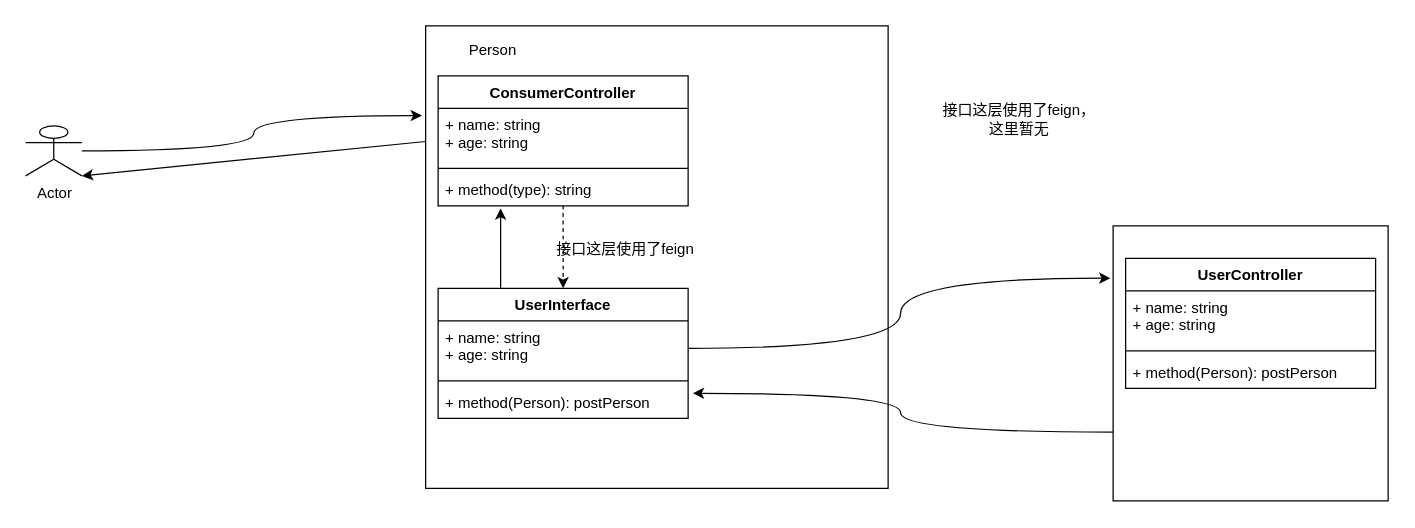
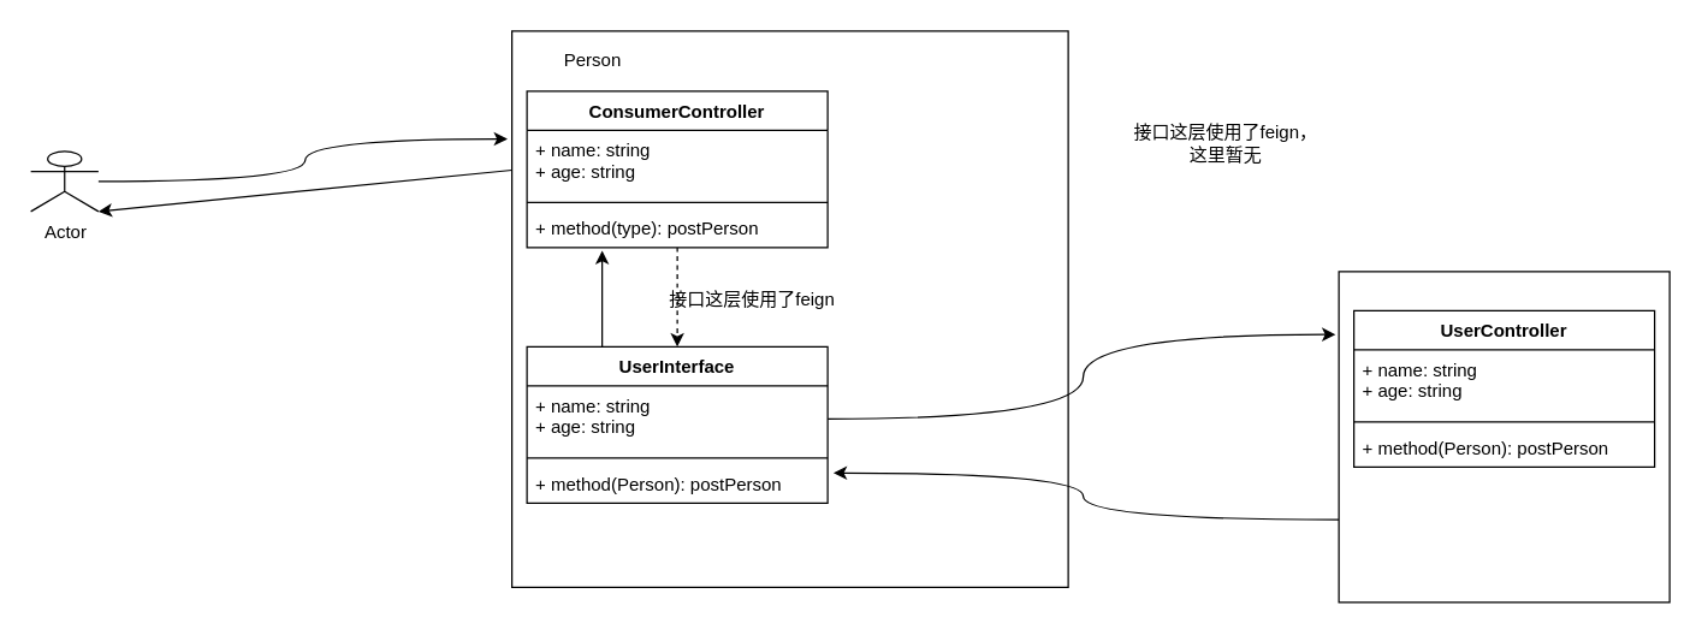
  <mxCell id="0" />
  <mxCell id="1" parent="0" />
  <mxCell id="2" style="edgeStyle=orthogonalEdgeStyle;rounded=0;orthogonalLoop=1;jettySize=auto;html=1;curved=1;entryX=-0.008;entryY=0.194;entryDx=0;entryDy=0;entryPerimeter=0;" edge="1" parent="1" source="3" target="5"><mxGeometry relative="1" as="geometry"><mxPoint x="200" y="100" as="targetPoint" /></mxGeometry></mxCell>
  <mxCell id="3" value="Actor" style="shape=umlActor;verticalLabelPosition=bottom;labelBackgroundColor=#ffffff;verticalAlign=top;html=1;outlineConnect=0;" vertex="1" parent="1"><mxGeometry x="20" y="100" width="45" height="40" as="geometry" /></mxCell>
  <mxCell id="4" style="edgeStyle=none;rounded=0;orthogonalLoop=1;jettySize=auto;html=1;exitX=0;exitY=0.25;exitDx=0;exitDy=0;entryX=1;entryY=1;entryDx=0;entryDy=0;entryPerimeter=0;" edge="1" parent="1" source="5" target="3"><mxGeometry relative="1" as="geometry" /></mxCell>
  <mxCell id="5" value="" style="whiteSpace=wrap;html=1;aspect=fixed;" vertex="1" parent="1"><mxGeometry x="340" y="20" width="370" height="370" as="geometry" /></mxCell>
  <mxCell id="6" value="Person" style="text;html=1;strokeColor=none;fillColor=none;align=center;verticalAlign=middle;whiteSpace=wrap;rounded=0;" vertex="1" parent="1"><mxGeometry x="374" y="30" width="40" height="20" as="geometry" /></mxCell>
  <mxCell id="7" style="edgeStyle=orthogonalEdgeStyle;curved=1;rounded=0;orthogonalLoop=1;jettySize=auto;html=1;exitX=0;exitY=0.75;exitDx=0;exitDy=0;entryX=1.019;entryY=0.229;entryDx=0;entryDy=0;entryPerimeter=0;" edge="1" parent="1" source="8" target="18"><mxGeometry relative="1" as="geometry" /></mxCell>
  <mxCell id="8" value="" style="whiteSpace=wrap;html=1;aspect=fixed;" vertex="1" parent="1"><mxGeometry x="890" y="180" width="220" height="220" as="geometry" /></mxCell>
  <mxCell id="9" style="edgeStyle=orthogonalEdgeStyle;curved=1;rounded=0;orthogonalLoop=1;jettySize=auto;html=1;dashed=1;" edge="1" parent="1" source="10" target="15"><mxGeometry relative="1" as="geometry" /></mxCell>
  <mxCell id="10" value="ConsumerController" style="swimlane;fontStyle=1;align=center;verticalAlign=top;childLayout=stackLayout;horizontal=1;startSize=26;horizontalStack=0;resizeParent=1;resizeParentMax=0;resizeLast=0;collapsible=1;marginBottom=0;" vertex="1" parent="1"><mxGeometry x="350" y="60" width="200" height="104" as="geometry" /></mxCell>
  <mxCell id="11" value="+ name: string&#10;+ age: string" style="text;strokeColor=none;fillColor=none;align=left;verticalAlign=top;spacingLeft=4;spacingRight=4;overflow=hidden;rotatable=0;points=[[0,0.5],[1,0.5]];portConstraint=eastwest;" vertex="1" parent="10"><mxGeometry y="26" width="200" height="44" as="geometry" /></mxCell>
  <mxCell id="12" value="" style="line;strokeWidth=1;fillColor=none;align=left;verticalAlign=middle;spacingTop=-1;spacingLeft=3;spacingRight=3;rotatable=0;labelPosition=right;points=[];portConstraint=eastwest;" vertex="1" parent="10"><mxGeometry y="70" width="200" height="8" as="geometry" /></mxCell>
- <mxCell id="13" value="+ method(type): string" style="text;strokeColor=none;fillColor=none;align=left;verticalAlign=top;spacingLeft=4;spacingRight=4;overflow=hidden;rotatable=0;points=[[0,0.5],[1,0.5]];portConstraint=eastwest;" vertex="1" parent="10"><mxGeometry y="78" width="200" height="26" as="geometry" /></mxCell>
+ <mxCell id="13" value="+ method(type): postPerson" style="text;strokeColor=none;fillColor=none;align=left;verticalAlign=top;spacingLeft=4;spacingRight=4;overflow=hidden;rotatable=0;points=[[0,0.5],[1,0.5]];portConstraint=eastwest;" vertex="1" parent="10"><mxGeometry y="78" width="200" height="26" as="geometry" /></mxCell>
  <mxCell id="14" style="rounded=0;orthogonalLoop=1;jettySize=auto;html=1;exitX=0.25;exitY=0;exitDx=0;exitDy=0;" edge="1" parent="1" source="15"><mxGeometry relative="1" as="geometry"><mxPoint x="400" y="166" as="targetPoint" /></mxGeometry></mxCell>
  <mxCell id="15" value="UserInterface" style="swimlane;fontStyle=1;align=center;verticalAlign=top;childLayout=stackLayout;horizontal=1;startSize=26;horizontalStack=0;resizeParent=1;resizeParentMax=0;resizeLast=0;collapsible=1;marginBottom=0;" vertex="1" parent="1"><mxGeometry x="350" y="230" width="200" height="104" as="geometry" /></mxCell>
  <mxCell id="16" value="+ name: string&#10;+ age: string" style="text;strokeColor=none;fillColor=none;align=left;verticalAlign=top;spacingLeft=4;spacingRight=4;overflow=hidden;rotatable=0;points=[[0,0.5],[1,0.5]];portConstraint=eastwest;" vertex="1" parent="15"><mxGeometry y="26" width="200" height="44" as="geometry" /></mxCell>
  <mxCell id="17" value="" style="line;strokeWidth=1;fillColor=none;align=left;verticalAlign=middle;spacingTop=-1;spacingLeft=3;spacingRight=3;rotatable=0;labelPosition=right;points=[];portConstraint=eastwest;" vertex="1" parent="15"><mxGeometry y="70" width="200" height="8" as="geometry" /></mxCell>
  <mxCell id="18" value="+ method(Person): postPerson" style="text;strokeColor=none;fillColor=none;align=left;verticalAlign=top;spacingLeft=4;spacingRight=4;overflow=hidden;rotatable=0;points=[[0,0.5],[1,0.5]];portConstraint=eastwest;" vertex="1" parent="15"><mxGeometry y="78" width="200" height="26" as="geometry" /></mxCell>
  <mxCell id="19" style="edgeStyle=orthogonalEdgeStyle;curved=1;rounded=0;orthogonalLoop=1;jettySize=auto;html=1;entryX=-0.01;entryY=0.19;entryDx=0;entryDy=0;entryPerimeter=0;" edge="1" parent="1" source="16" target="8"><mxGeometry relative="1" as="geometry" /></mxCell>
  <mxCell id="20" value="接口这层使用了feign" style="text;html=1;strokeColor=none;fillColor=none;align=center;verticalAlign=middle;whiteSpace=wrap;rounded=0;" vertex="1" parent="1"><mxGeometry x="415" y="189" width="170" height="20" as="geometry" /></mxCell>
  <mxCell id="21" value="UserController" style="swimlane;fontStyle=1;align=center;verticalAlign=top;childLayout=stackLayout;horizontal=1;startSize=26;horizontalStack=0;resizeParent=1;resizeParentMax=0;resizeLast=0;collapsible=1;marginBottom=0;" vertex="1" parent="1"><mxGeometry x="900" y="206" width="200" height="104" as="geometry" /></mxCell>
  <mxCell id="22" value="+ name: string&#10;+ age: string" style="text;strokeColor=none;fillColor=none;align=left;verticalAlign=top;spacingLeft=4;spacingRight=4;overflow=hidden;rotatable=0;points=[[0,0.5],[1,0.5]];portConstraint=eastwest;" vertex="1" parent="21"><mxGeometry y="26" width="200" height="44" as="geometry" /></mxCell>
  <mxCell id="23" value="" style="line;strokeWidth=1;fillColor=none;align=left;verticalAlign=middle;spacingTop=-1;spacingLeft=3;spacingRight=3;rotatable=0;labelPosition=right;points=[];portConstraint=eastwest;" vertex="1" parent="21"><mxGeometry y="70" width="200" height="8" as="geometry" /></mxCell>
  <mxCell id="24" value="+ method(Person): postPerson" style="text;strokeColor=none;fillColor=none;align=left;verticalAlign=top;spacingLeft=4;spacingRight=4;overflow=hidden;rotatable=0;points=[[0,0.5],[1,0.5]];portConstraint=eastwest;" vertex="1" parent="21"><mxGeometry y="78" width="200" height="26" as="geometry" /></mxCell>
  <mxCell id="25" value="接口这层使用了feign，这里暂无" style="text;html=1;strokeColor=none;fillColor=none;align=center;verticalAlign=middle;whiteSpace=wrap;rounded=0;" vertex="1" parent="1"><mxGeometry x="750" y="60" width="130" height="70" as="geometry" /></mxCell>
